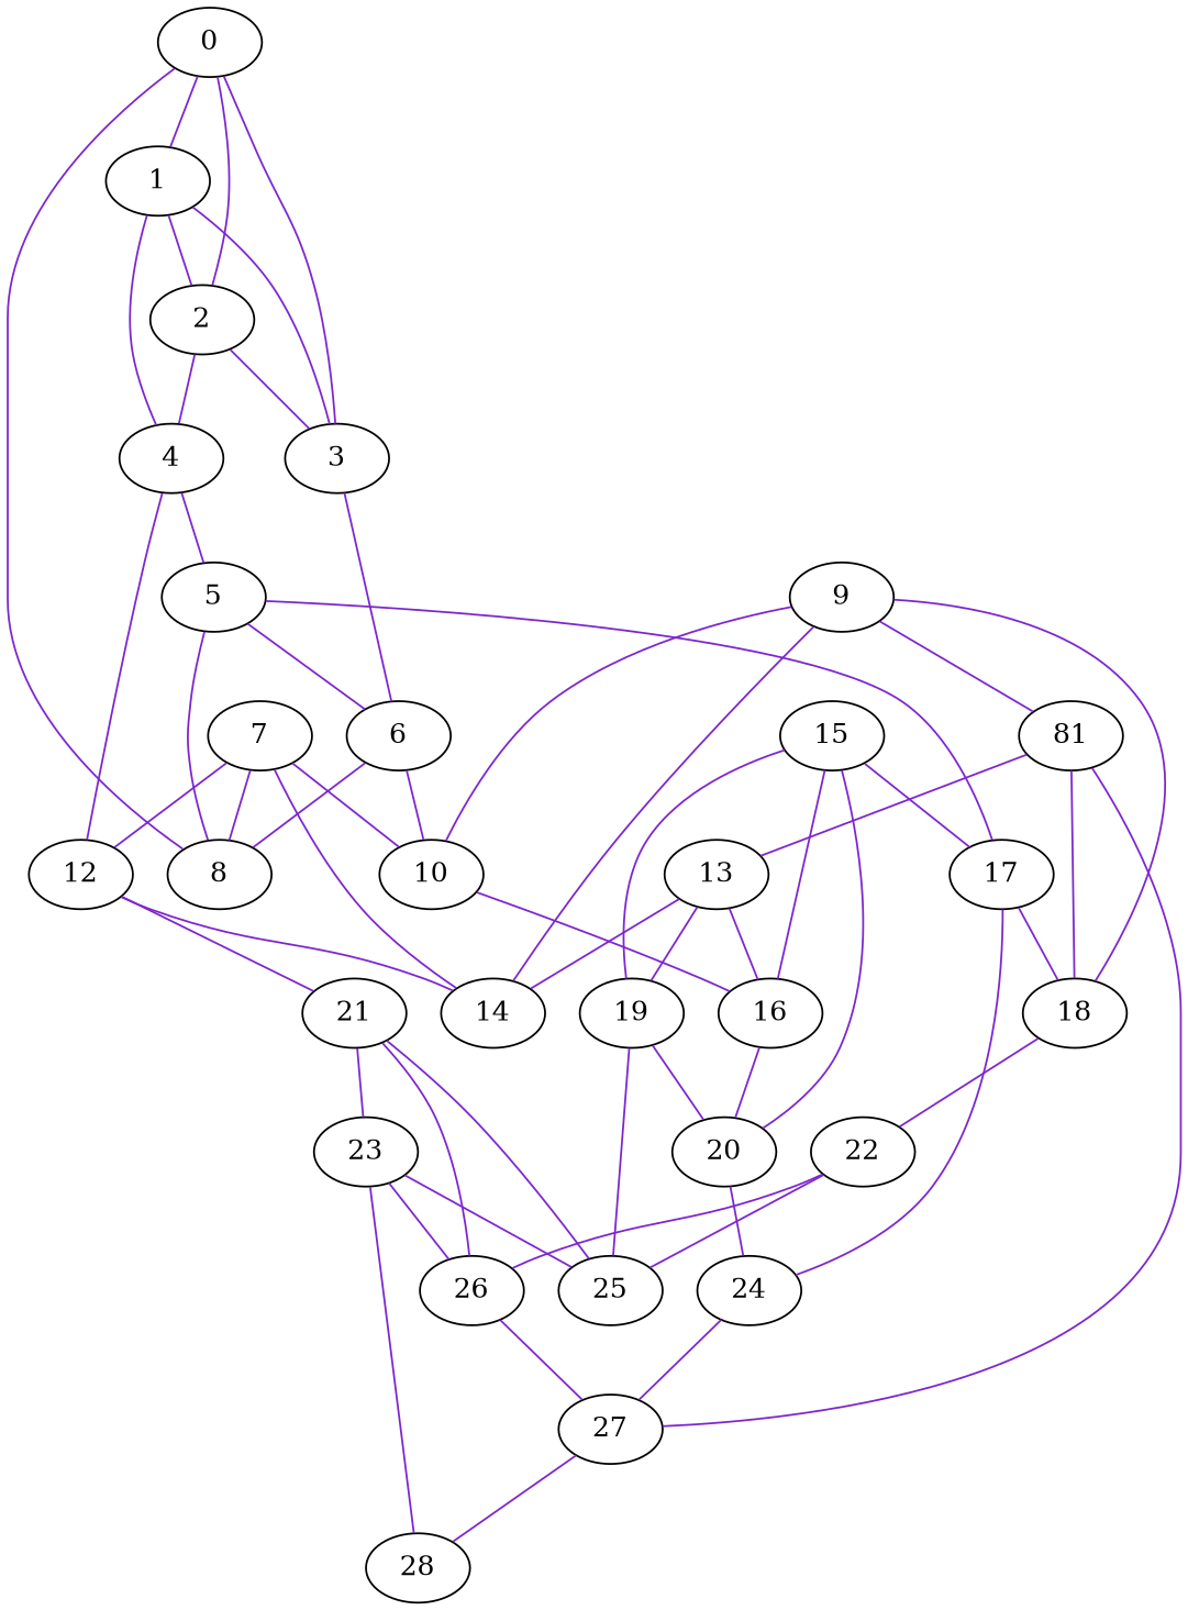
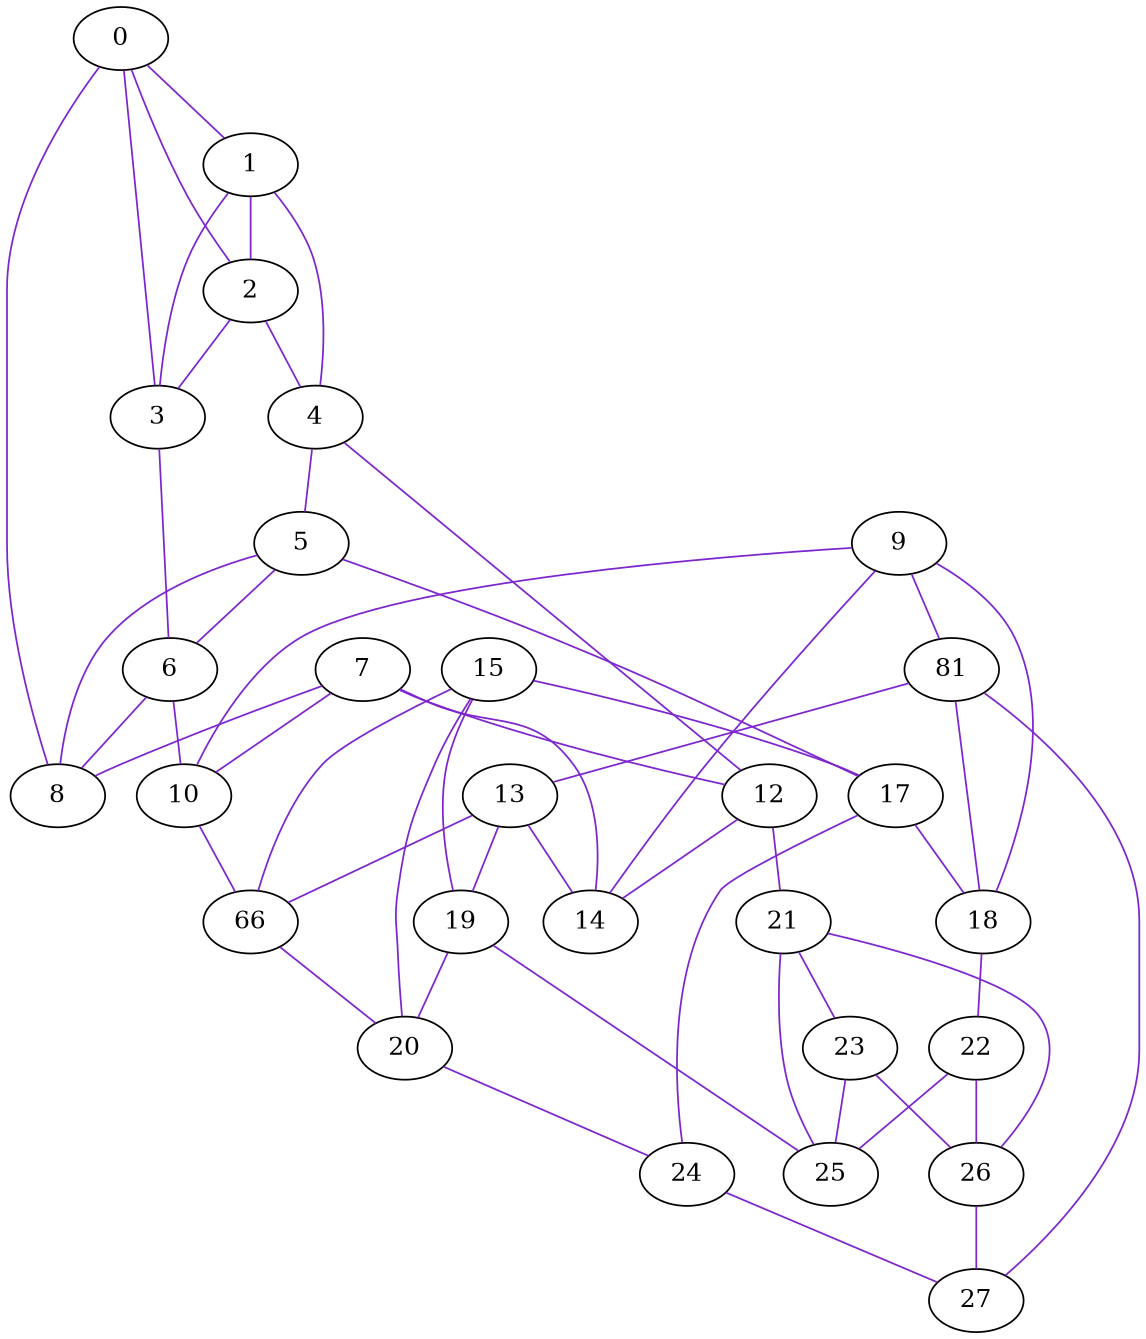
  digraph {
    edge [color=purple3 dir=none]
    0
    1
    2
    3
    8
    4
    6
    5
    12
    10
    17
    14
    21
    18
    24
-   16
+   16 [label=66]
    7
    9
    n19 [label=81]
    13
    27
    22
    20
    19
-   28
    25
    23
    26
    15
    0 -> 1
    0 -> 2
    0 -> 3
    0 -> 8
    1 -> 2
    1 -> 3
    1 -> 4
    2 -> 3
    2 -> 4
    3 -> 6
    4 -> 5
    4 -> 12
    6 -> 8
    6 -> 10
    5 -> 8
    5 -> 6
    5 -> 17
    12 -> 14
    12 -> 21
    10 -> 16
    17 -> 18
    17 -> 24
    21 -> 25
    21 -> 23
    21 -> 26
    18 -> 22
    24 -> 27
    16 -> 20
    7 -> 8
    7 -> 12
    7 -> 10
    7 -> 14
    9 -> 10
    9 -> 14
    9 -> 18
    9 -> n19
    n19 -> 18
    n19 -> 13
    n19 -> 27
    13 -> 14
    13 -> 16
    13 -> 19
-   27 -> 28
    22 -> 25
    22 -> 26
    20 -> 24
    19 -> 20
    19 -> 25
-   23 -> 28
    23 -> 25
    23 -> 26
    26 -> 27
    15 -> 17
    15 -> 16
    15 -> 20
    15 -> 19
  }
